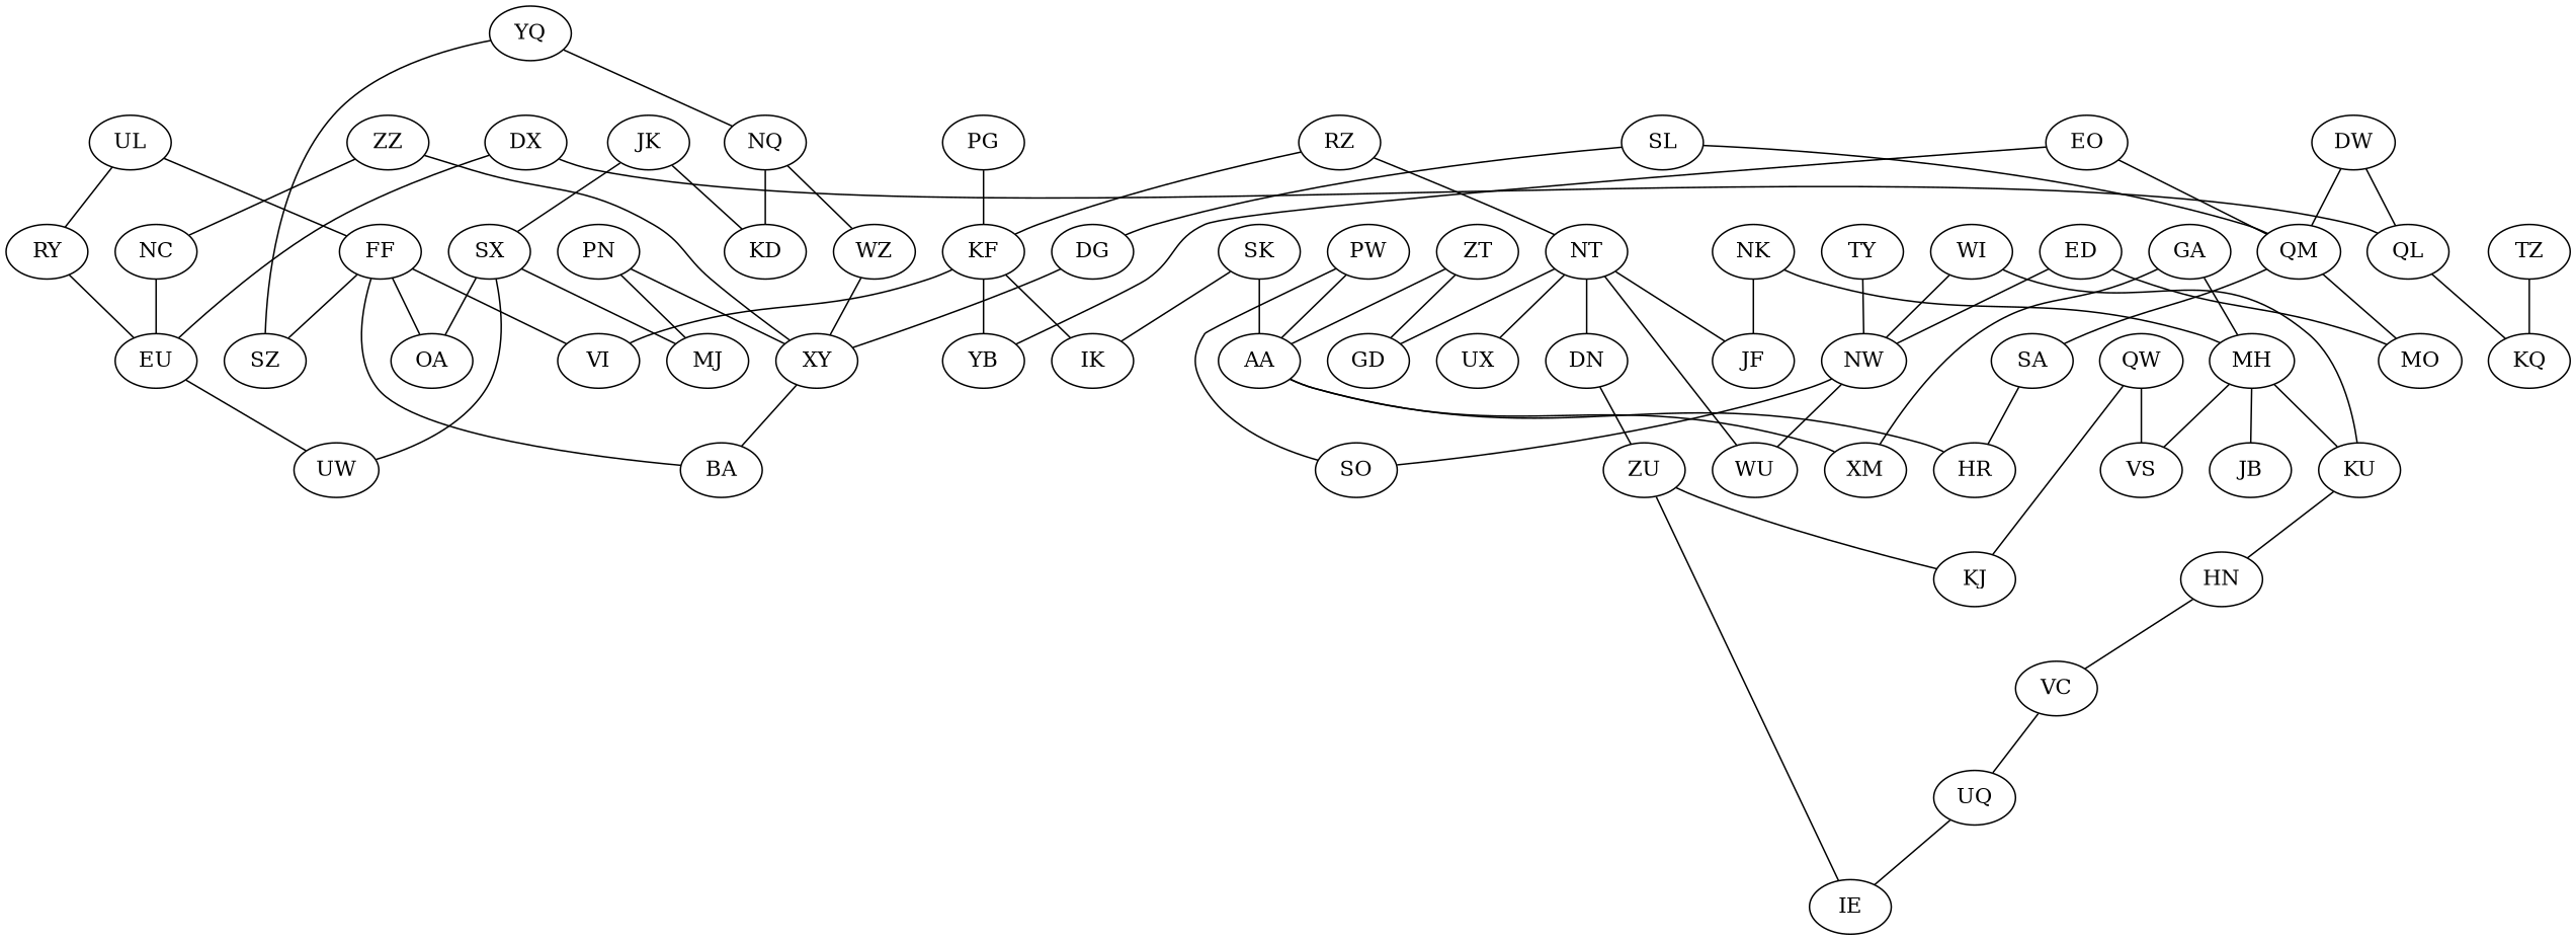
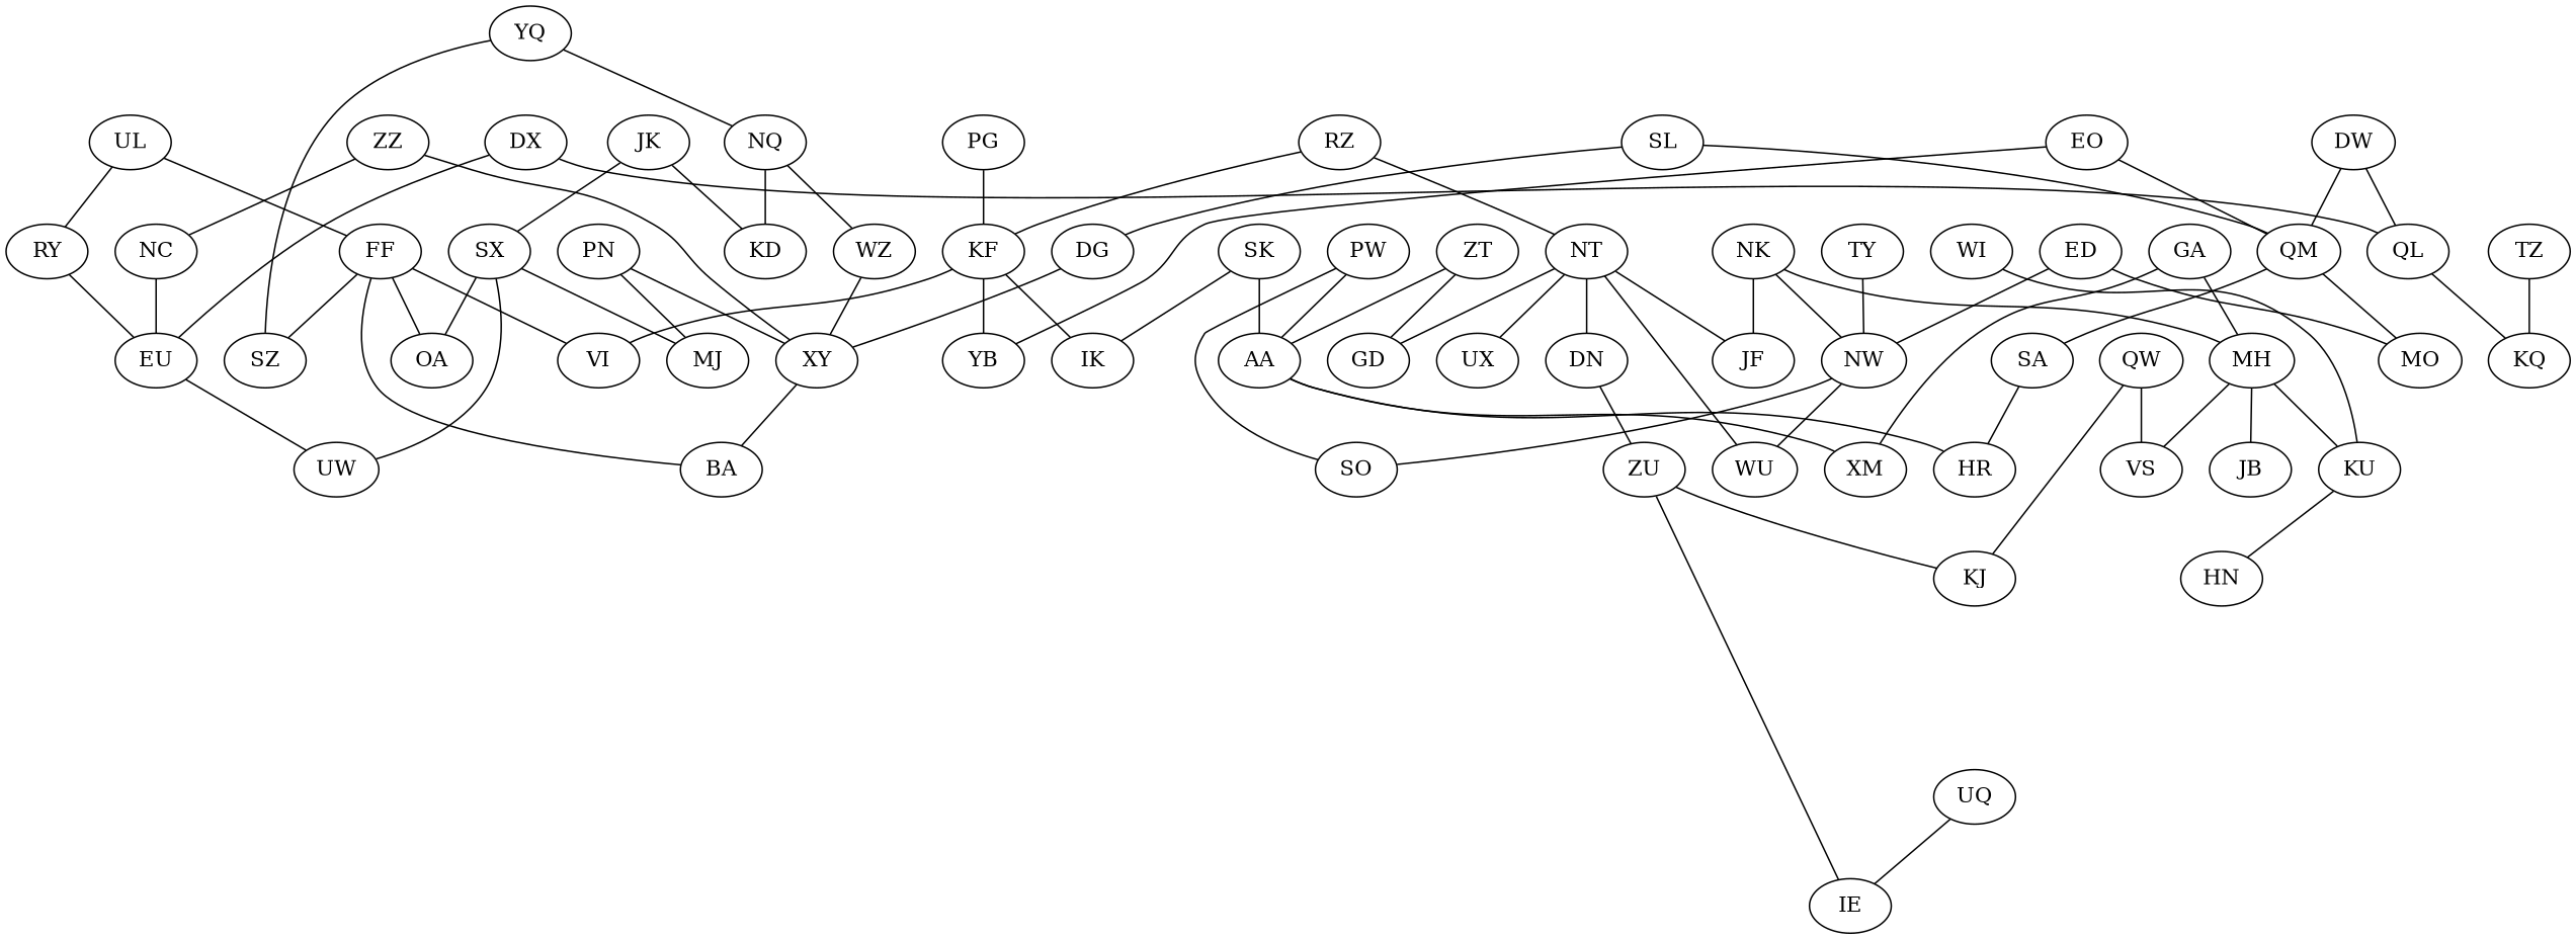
  graph {
    EU
    UW
    NC
    UQ
    IE
    KF
    IK
    YB
    VI
    XY
    BA
-   VC
    NW
    WU
    SO
    QL
    KQ
    ED
    MO
    SX
    OA
    MJ
    ZU
    KJ
    HN
    DN
    TZ
    RY
    MH
    JB
    VS
    KU
    FF
    SZ
    NK
    JF
    PG
    PN
    WZ
    DG
    UL
    AA
    HR
    XM
    GA
    PW
    NQ
    KD
    SA
    QW
    SK
    YQ
    ZT
    GD
    QM
    NT
    UX
    JK
    SL
    WI
    EO
    DW
    DX
    RZ
    TY
    ZZ
    EU -- UW
    NC -- EU
    UQ -- IE
    KF -- IK
    KF -- YB
    KF -- VI
    XY -- BA
-   VC -- UQ
    NW -- WU
    NW -- SO
    QL -- KQ
    ED -- NW
    ED -- MO
    SX -- UW
    SX -- OA
    SX -- MJ
    ZU -- IE
    ZU -- KJ
-   HN -- VC
    DN -- ZU
    TZ -- KQ
    RY -- EU
    MH -- JB
    MH -- VS
    MH -- KU
    KU -- HN
    FF -- VI
    FF -- BA
    FF -- OA
    FF -- SZ
    NK -- MH
    NK -- JF
    PG -- KF
    PN -- XY
    PN -- MJ
    WZ -- XY
    DG -- XY
    UL -- RY
    UL -- FF
    AA -- HR
    AA -- XM
    GA -- MH
    GA -- XM
    PW -- SO
    PW -- AA
    NQ -- WZ
    NQ -- KD
    SA -- HR
    QW -- KJ
    QW -- VS
    SK -- IK
    SK -- AA
    YQ -- SZ
    YQ -- NQ
    ZT -- AA
    ZT -- GD
    QM -- MO
    QM -- SA
    NT -- WU
    NT -- DN
    NT -- JF
    NT -- GD
    NT -- UX
    JK -- SX
    JK -- KD
    SL -- DG
    SL -- QM
-   WI -- NW
+   NK -- NW
    WI -- KU
    EO -- YB
    EO -- QM
    DW -- QL
    DW -- QM
    DX -- EU
    DX -- QL
    RZ -- KF
    RZ -- NT
    TY -- NW
    ZZ -- NC
    ZZ -- XY
  }
